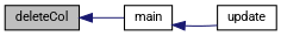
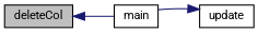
  digraph {
    fontname=Roboto
    rankdir=LR
    node [color=black fillcolor=white fontname=Roboto fontsize=10 shape=record style=filled]
    edge [color=midnightblue dir=back fontname=Roboto fontsize=10 labelfontname=Helvetica labelfontsize=10 style=solid]
    n1 [fillcolor=grey75 fontcolor=black height=0.2 label=deleteCol width=0.4]
    n2 [height=0.2 label=main width=0.4]
    n3 [height=0.2 label=update width=0.4]
    n1 -> n2
-   n2 -> n3
+   n3 -> n2
  }
